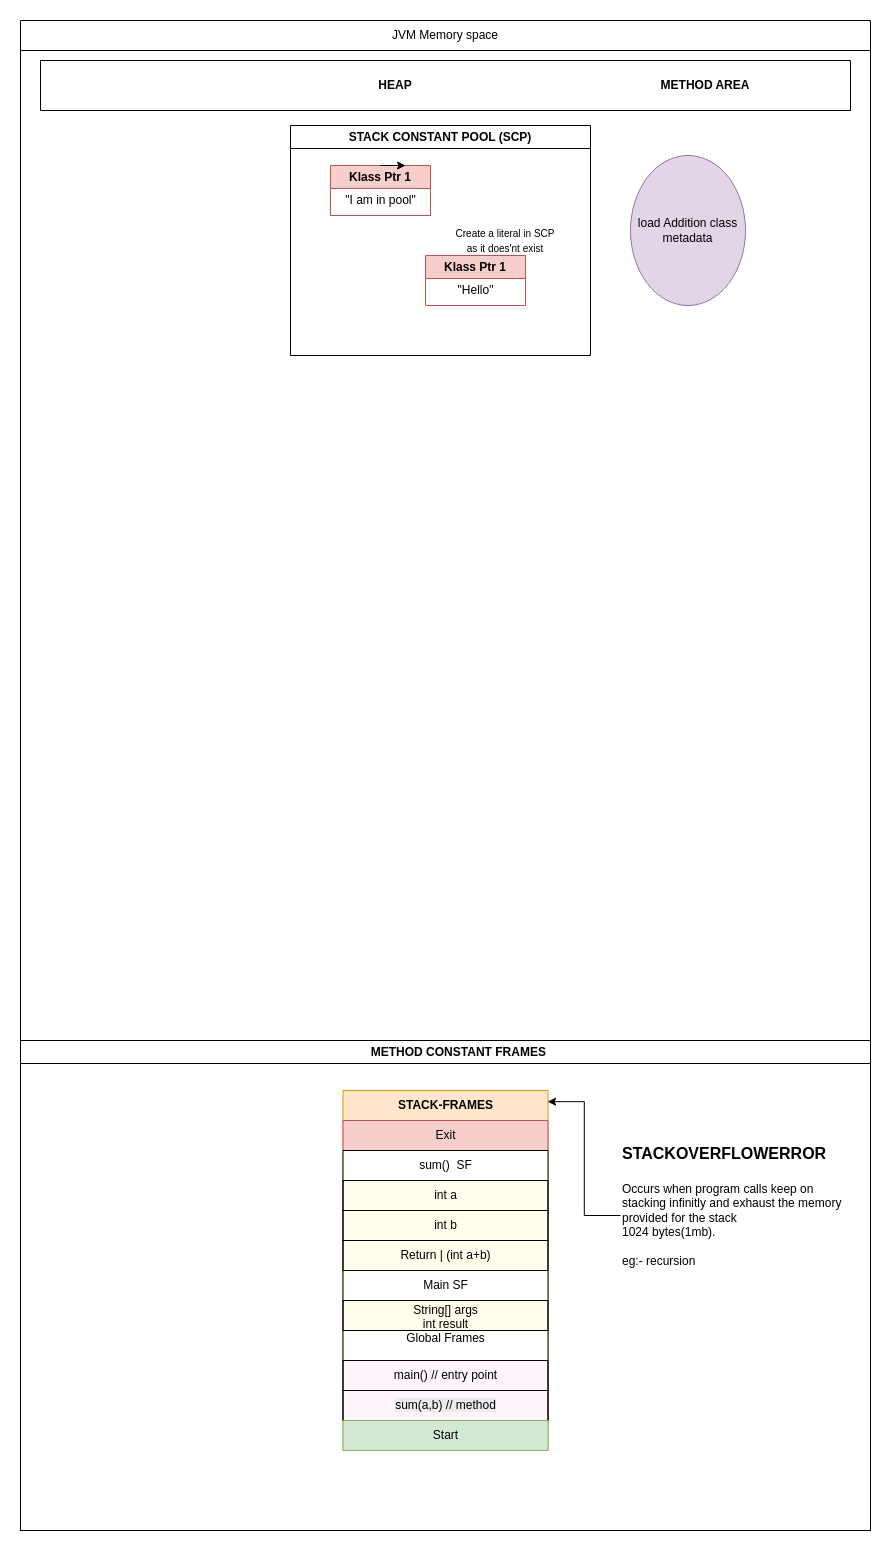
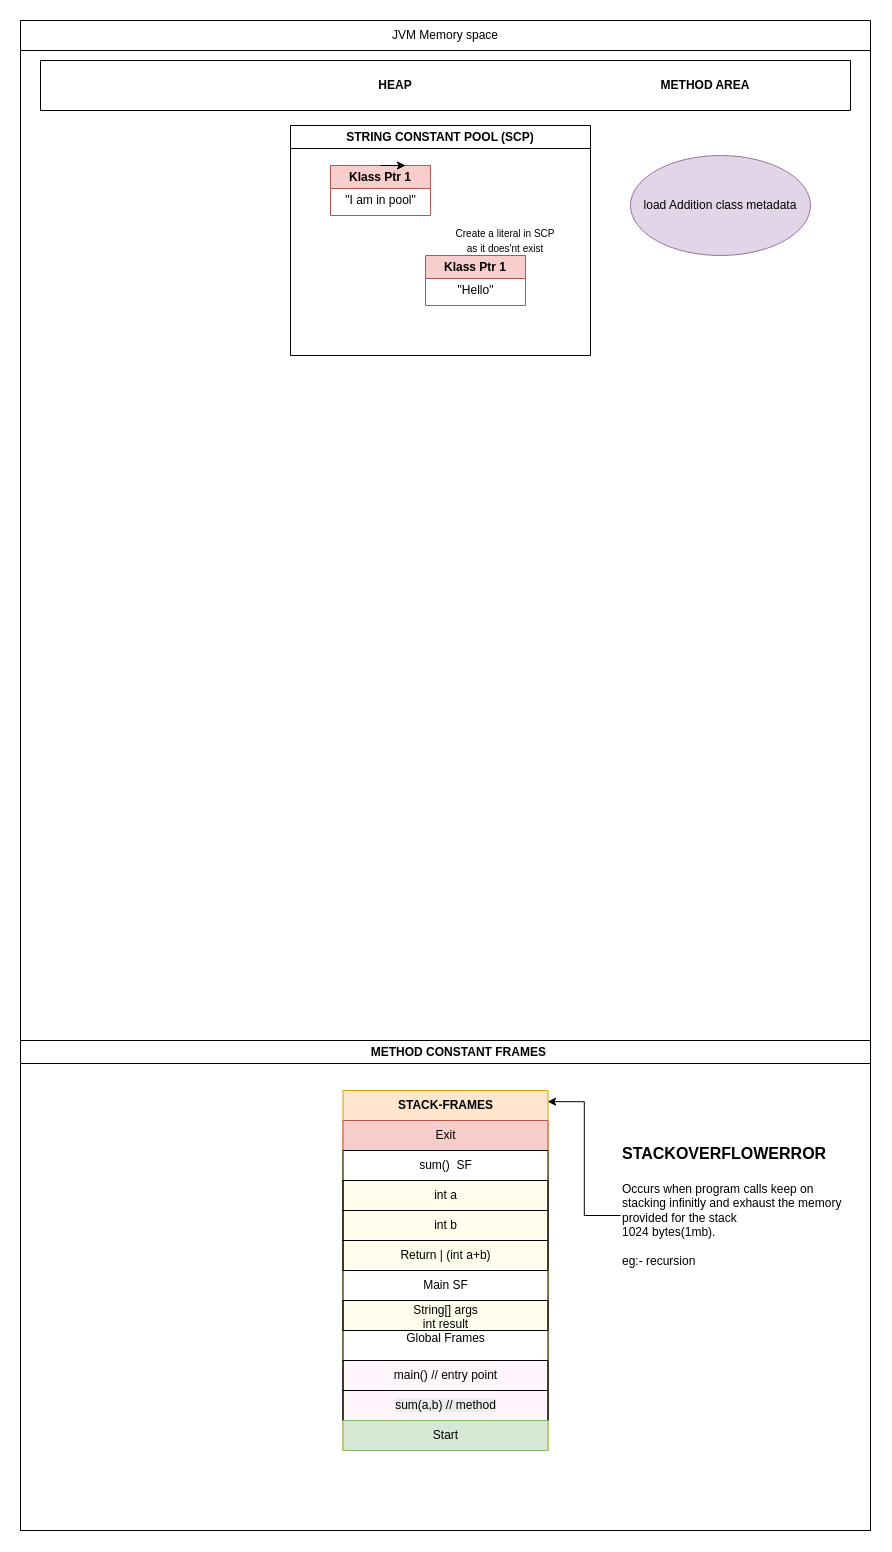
  <mxCell id="0" />
  <mxCell id="1" parent="0" />
  <mxCell id="2" value="JVM Memory space" style="swimlane;fontStyle=0;childLayout=stackLayout;horizontal=1;startSize=30;horizontalStack=0;resizeParent=1;resizeParentMax=0;resizeLast=0;collapsible=1;marginBottom=0;whiteSpace=wrap;html=1;" vertex="1" parent="1"><mxGeometry x="20" y="20" width="850" height="1510" as="geometry" /></mxCell>
  <mxCell id="3" value="" style="swimlane;startSize=0;" vertex="1" parent="2"><mxGeometry y="30" width="850" height="990" as="geometry" /></mxCell>
- <mxCell id="4" value="load Addition class metadata" style="ellipse;whiteSpace=wrap;html=1;fillColor=#e1d5e7;strokeColor=#9673a6;" vertex="1" parent="3"><mxGeometry x="610" y="105" width="115" height="150" as="geometry" /></mxCell>
- <mxCell id="5" value="STACK CONSTANT POOL (SCP)" style="swimlane;whiteSpace=wrap;html=1;" vertex="1" parent="3"><mxGeometry x="270" y="75" width="300" height="230" as="geometry" /></mxCell>
+ <mxCell id="4" value="load Addition class metadata" style="ellipse;whiteSpace=wrap;html=1;fillColor=#e1d5e7;strokeColor=#9673a6;" vertex="1" parent="3"><mxGeometry x="610" y="105" width="180" height="100" as="geometry" /></mxCell>
+ <mxCell id="5" value="STRING CONSTANT POOL (SCP)" style="swimlane;whiteSpace=wrap;html=1;" vertex="1" parent="3"><mxGeometry x="270" y="75" width="300" height="230" as="geometry" /></mxCell>
  <mxCell id="6" value="Klass Ptr 1" style="swimlane;whiteSpace=wrap;html=1;fillColor=#f8cecc;strokeColor=#b85450;" vertex="1" parent="5"><mxGeometry x="40" y="40" width="100" height="50" as="geometry" /></mxCell>
  <mxCell id="7" value="&quot;I am in pool&quot;" style="text;html=1;align=center;verticalAlign=middle;resizable=0;points=[];autosize=1;strokeColor=none;fillColor=none;" vertex="1" parent="6"><mxGeometry x="5" y="20" width="90" height="30" as="geometry" /></mxCell>
  <mxCell id="8" style="edgeStyle=orthogonalEdgeStyle;rounded=0;orthogonalLoop=1;jettySize=auto;html=1;exitX=0.5;exitY=0;exitDx=0;exitDy=0;entryX=0.75;entryY=0;entryDx=0;entryDy=0;" edge="1" parent="5" source="6" target="6"><mxGeometry relative="1" as="geometry" /></mxCell>
  <mxCell id="9" value="Klass Ptr 1" style="swimlane;whiteSpace=wrap;html=1;fillColor=#f8cecc;strokeColor=#b85450;" vertex="1" parent="5"><mxGeometry x="135" y="130" width="100" height="50" as="geometry" /></mxCell>
  <mxCell id="10" value="&quot;Hello&quot;" style="text;html=1;align=center;verticalAlign=middle;resizable=0;points=[];autosize=1;strokeColor=none;fillColor=none;" vertex="1" parent="9"><mxGeometry x="20" y="20" width="60" height="30" as="geometry" /></mxCell>
  <mxCell id="11" value="&lt;font style=&quot;font-size: 10px;&quot;&gt;Create a literal in SCP as it does'nt exist&lt;/font&gt;" style="text;html=1;align=center;verticalAlign=middle;whiteSpace=wrap;rounded=0;" vertex="1" parent="5"><mxGeometry x="160" y="100" width="110" height="30" as="geometry" /></mxCell>
  <mxCell id="12" value="" style="swimlane;startSize=0;" vertex="1" parent="3"><mxGeometry x="20" y="10" width="810" height="50" as="geometry" /></mxCell>
  <mxCell id="13" value="HEAP" style="text;html=1;align=center;verticalAlign=middle;whiteSpace=wrap;rounded=0;fontStyle=1" vertex="1" parent="12"><mxGeometry x="280" width="150" height="50" as="geometry" /></mxCell>
  <mxCell id="14" value="METHOD AREA" style="text;html=1;align=center;verticalAlign=middle;whiteSpace=wrap;rounded=0;fontStyle=1" vertex="1" parent="12"><mxGeometry x="590" width="150" height="50" as="geometry" /></mxCell>
  <mxCell id="15" value="&lt;span style=&quot;white-space: pre;&quot;&gt;&#09;&lt;/span&gt;METHOD CONSTANT FRAMES" style="swimlane;whiteSpace=wrap;html=1;" vertex="1" parent="2"><mxGeometry y="1020" width="850" height="490" as="geometry" /></mxCell>
  <mxCell id="16" value="&lt;b&gt;STACK-FRAMES&lt;/b&gt;" style="swimlane;fontStyle=0;childLayout=stackLayout;horizontal=1;startSize=30;horizontalStack=0;resizeParent=1;resizeParentMax=0;resizeLast=0;collapsible=1;marginBottom=0;whiteSpace=wrap;html=1;direction=east;fillColor=#ffe6cc;strokeColor=#d79b00;align=center;swimlaneFillColor=default;rounded=0;" vertex="1" parent="15"><mxGeometry x="322.5" y="50" width="205" height="360" as="geometry"><mxRectangle x="335" y="80" width="80" height="30" as="alternateBounds" /></mxGeometry></mxCell>
  <mxCell id="17" value="Exit" style="swimlane;fontStyle=0;childLayout=stackLayout;horizontal=1;startSize=30;horizontalStack=0;resizeParent=1;resizeParentMax=0;resizeLast=0;collapsible=1;marginBottom=0;whiteSpace=wrap;html=1;swimlaneFillColor=#FFFDEB;fillColor=#f8cecc;strokeColor=#b85450;" vertex="1" parent="16"><mxGeometry y="30" width="205" height="30" as="geometry" /></mxCell>
  <mxCell id="18" value="&lt;div&gt;sum()&amp;nbsp;&amp;nbsp;&lt;span style=&quot;background-color: transparent; color: light-dark(rgb(0, 0, 0), rgb(255, 255, 255));&quot;&gt;SF&lt;/span&gt;&lt;/div&gt;" style="swimlane;fontStyle=0;childLayout=stackLayout;horizontal=1;startSize=30;horizontalStack=0;resizeParent=1;resizeParentMax=0;resizeLast=0;collapsible=1;marginBottom=0;whiteSpace=wrap;html=1;swimlaneFillColor=#FFFDEB;" vertex="1" parent="16"><mxGeometry y="60" width="205" height="120" as="geometry" /></mxCell>
  <mxCell id="19" value="int a" style="text;strokeColor=default;fillColor=none;align=center;verticalAlign=middle;spacingLeft=4;spacingRight=4;overflow=hidden;points=[[0,0.5],[1,0.5]];portConstraint=eastwest;rotatable=0;whiteSpace=wrap;html=1;" vertex="1" parent="18"><mxGeometry y="30" width="205" height="30" as="geometry" /></mxCell>
  <mxCell id="20" value="int b" style="text;strokeColor=default;fillColor=none;align=center;verticalAlign=middle;spacingLeft=4;spacingRight=4;overflow=hidden;points=[[0,0.5],[1,0.5]];portConstraint=eastwest;rotatable=0;whiteSpace=wrap;html=1;" vertex="1" parent="18"><mxGeometry y="60" width="205" height="30" as="geometry" /></mxCell>
  <mxCell id="21" value="Return | (int a+b)" style="text;strokeColor=default;fillColor=none;align=center;verticalAlign=middle;spacingLeft=4;spacingRight=4;overflow=hidden;points=[[0,0.5],[1,0.5]];portConstraint=eastwest;rotatable=0;whiteSpace=wrap;html=1;" vertex="1" parent="18"><mxGeometry y="90" width="205" height="30" as="geometry" /></mxCell>
  <mxCell id="22" value="&lt;div&gt;Main SF&lt;/div&gt;" style="swimlane;fontStyle=0;childLayout=stackLayout;horizontal=1;startSize=30;horizontalStack=0;resizeParent=1;resizeParentMax=0;resizeLast=0;collapsible=1;marginBottom=0;whiteSpace=wrap;html=1;swimlaneFillColor=#FFFDEB;" vertex="1" parent="16"><mxGeometry y="180" width="205" height="60" as="geometry" /></mxCell>
  <mxCell id="23" value="&lt;div&gt;String[] args&lt;/div&gt;int result" style="text;strokeColor=default;fillColor=none;align=center;verticalAlign=middle;spacingLeft=4;spacingRight=4;overflow=hidden;points=[[0,0.5],[1,0.5]];portConstraint=eastwest;rotatable=0;whiteSpace=wrap;html=1;" vertex="1" parent="22"><mxGeometry y="30" width="205" height="30" as="geometry" /></mxCell>
  <mxCell id="24" value="&lt;div&gt;Global Frames&lt;/div&gt;&lt;div&gt;&lt;br&gt;&lt;/div&gt;" style="swimlane;fontStyle=0;childLayout=stackLayout;horizontal=1;startSize=30;horizontalStack=0;resizeParent=1;resizeParentMax=0;resizeLast=0;collapsible=1;marginBottom=0;whiteSpace=wrap;html=1;swimlaneFillColor=#FFF6FD;" vertex="1" parent="16"><mxGeometry y="240" width="205" height="90" as="geometry" /></mxCell>
  <mxCell id="25" value="main() // entry point" style="text;strokeColor=default;fillColor=none;align=center;verticalAlign=middle;spacingLeft=4;spacingRight=4;overflow=hidden;points=[[0,0.5],[1,0.5]];portConstraint=eastwest;rotatable=0;whiteSpace=wrap;html=1;textDirection=ltr;" vertex="1" parent="24"><mxGeometry y="30" width="205" height="30" as="geometry" /></mxCell>
  <mxCell id="26" value="&lt;span style=&quot;color: rgb(0, 0, 0); font-family: Helvetica; font-size: 12px; font-style: normal; font-variant-ligatures: normal; font-variant-caps: normal; font-weight: 400; letter-spacing: normal; orphans: 2; text-indent: 0px; text-transform: none; widows: 2; word-spacing: 0px; -webkit-text-stroke-width: 0px; white-space: normal; background-color: rgb(236, 236, 236); text-decoration-thickness: initial; text-decoration-style: initial; text-decoration-color: initial; float: none; display: inline !important;&quot;&gt;sum(a,b) // method&lt;/span&gt;" style="text;strokeColor=default;fillColor=none;align=center;verticalAlign=middle;spacingLeft=4;spacingRight=4;overflow=hidden;points=[[0,0.5],[1,0.5]];portConstraint=eastwest;rotatable=0;whiteSpace=wrap;html=1;textDirection=ltr;" vertex="1" parent="24"><mxGeometry y="60" width="205" height="30" as="geometry" /></mxCell>
  <mxCell id="27" value="Start" style="swimlane;fontStyle=0;childLayout=stackLayout;horizontal=1;startSize=30;horizontalStack=0;resizeParent=1;resizeParentMax=0;resizeLast=0;collapsible=1;marginBottom=0;whiteSpace=wrap;html=1;swimlaneFillColor=#FFFDEB;fillColor=#d5e8d4;strokeColor=#82b366;" vertex="1" parent="16"><mxGeometry y="330" width="205" height="30" as="geometry" /></mxCell>
  <mxCell id="28" value="&lt;h1 style=&quot;margin-top: 0px;&quot;&gt;&lt;font style=&quot;font-size: 16px;&quot;&gt;STACKOVERFLOWERROR&lt;/font&gt;&lt;/h1&gt;&lt;div&gt;Occurs when program calls keep on stacking infinitly and exhaust the memory provided for the stack&lt;/div&gt;&lt;div&gt;1024 bytes(1mb).&lt;/div&gt;&lt;div&gt;&lt;br&gt;&lt;/div&gt;&lt;div&gt;eg:- recursion&amp;nbsp;&lt;/div&gt;" style="text;html=1;whiteSpace=wrap;overflow=hidden;rounded=0;" vertex="1" parent="15"><mxGeometry x="600" y="90" width="230" height="170" as="geometry" /></mxCell>
  <mxCell id="29" style="edgeStyle=orthogonalEdgeStyle;rounded=0;orthogonalLoop=1;jettySize=auto;html=1;entryX=0.998;entryY=0.031;entryDx=0;entryDy=0;entryPerimeter=0;" edge="1" parent="15" source="28" target="16"><mxGeometry relative="1" as="geometry" /></mxCell>
